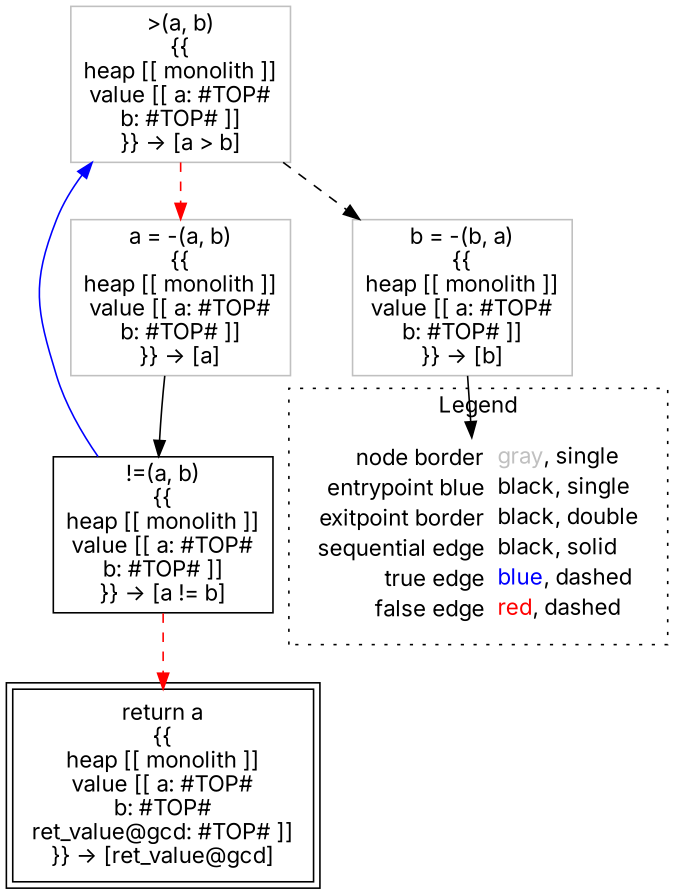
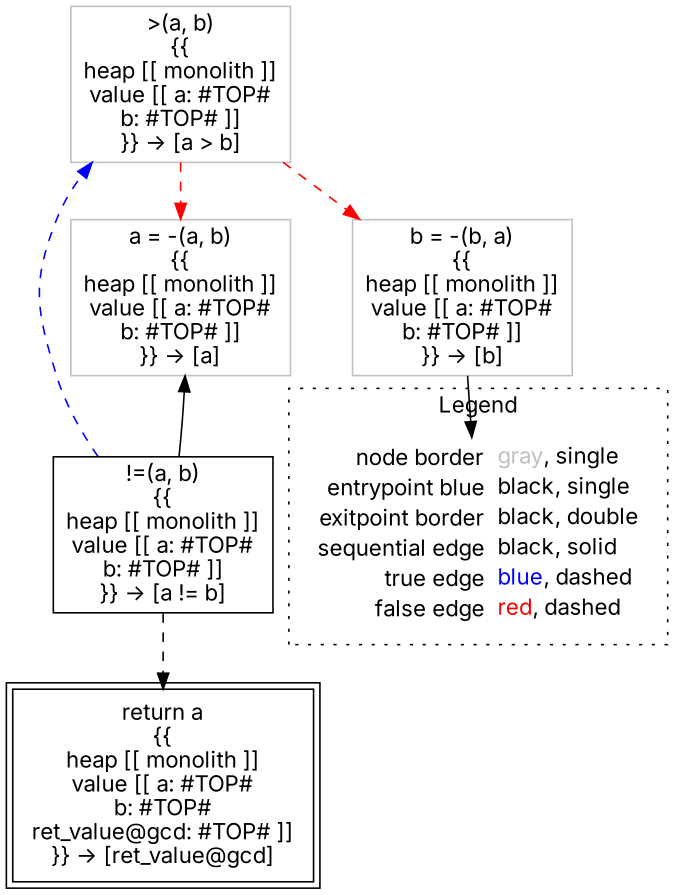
  digraph {
    fontname=Inter
    node [fontname=Inter shape=rect color=gray]
    edge [color=red fontname=Inter style=dashed]
    n1 [label=<<table border="0" cellpadding="2" cellspacing="0" cellborder="0"><tr><td align="right">node border&nbsp;</td><td align="left"><font color="gray">gray</font>, single</td></tr><tr><td align="right">entrypoint blue&nbsp;</td><td align="left"><font color="black">black</font>, single</td></tr><tr><td align="right">exitpoint border&nbsp;</td><td align="left"><font color="black">black</font>, double</td></tr><tr><td align="right">sequential edge&nbsp;</td><td align="left"><font color="black">black</font>, solid</td></tr><tr><td align="right">true edge&nbsp;</td><td align="left"><font color="blue">blue</font>, dashed</td></tr><tr><td align="right">false edge&nbsp;</td><td align="left"><font color="red">red</font>, dashed</td></tr></table>> shape=plaintext color=""]
    n2 [color=black label=<!=(a, b)<BR/>{{<BR/>heap [[ monolith ]]<BR/>value [[ a: #TOP#<BR/>b: #TOP# ]]<BR/>}} -&gt; [a != b]>]
    n3 [label=<&gt;(a, b)<BR/>{{<BR/>heap [[ monolith ]]<BR/>value [[ a: #TOP#<BR/>b: #TOP# ]]<BR/>}} -&gt; [a &gt; b]>]
    n4 [color=black label=<return a<BR/>{{<BR/>heap [[ monolith ]]<BR/>value [[ a: #TOP#<BR/>b: #TOP#<BR/>ret_value@gcd: #TOP# ]]<BR/>}} -&gt; [ret_value@gcd]> peripheries=2]
    n5 [label=<a = -(a, b)<BR/>{{<BR/>heap [[ monolith ]]<BR/>value [[ a: #TOP#<BR/>b: #TOP# ]]<BR/>}} -&gt; [a]>]
    n6 [label=<b = -(b, a)<BR/>{{<BR/>heap [[ monolith ]]<BR/>value [[ a: #TOP#<BR/>b: #TOP# ]]<BR/>}} -&gt; [b]>]
    subgraph cluster_1 {
      label=Legend
      style=dotted
      n1
    }
-   n2 -> n3 [color=blue style=solid]
-   n2 -> n4
+   n2 -> n3 [color=blue]
+   n2 -> n4 [color=black]
    n3 -> n5
-   n3 -> n6 [color=black]
-   n5 -> n2 [color=black style=""]
+   n3 -> n6
+   n2 -> n5 [color=black style=""]
    n6 -> n1 [color=black style=""]
  }
